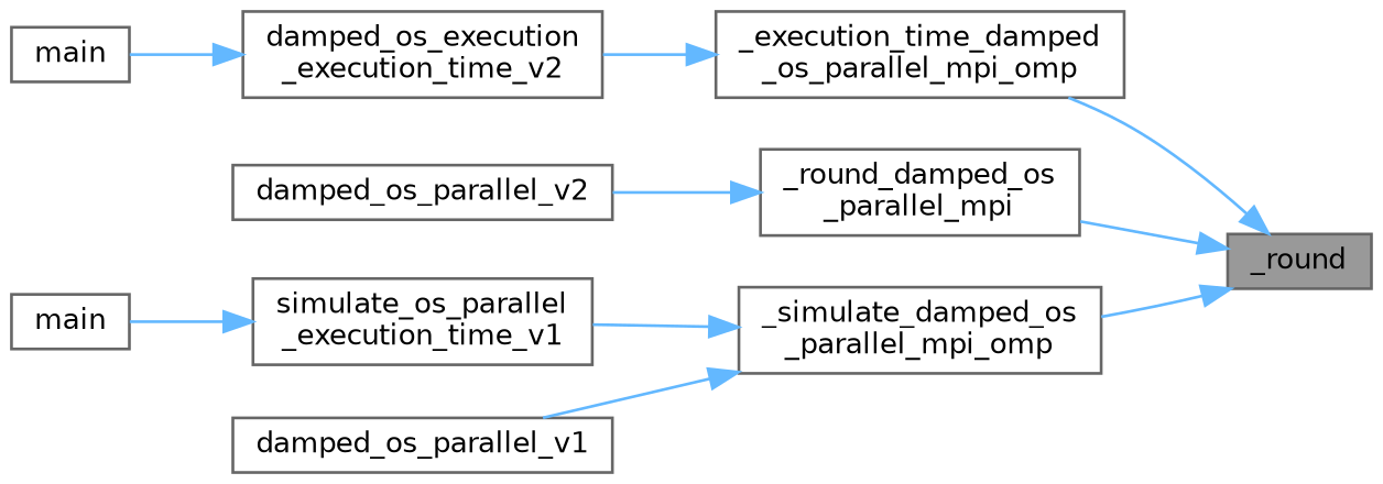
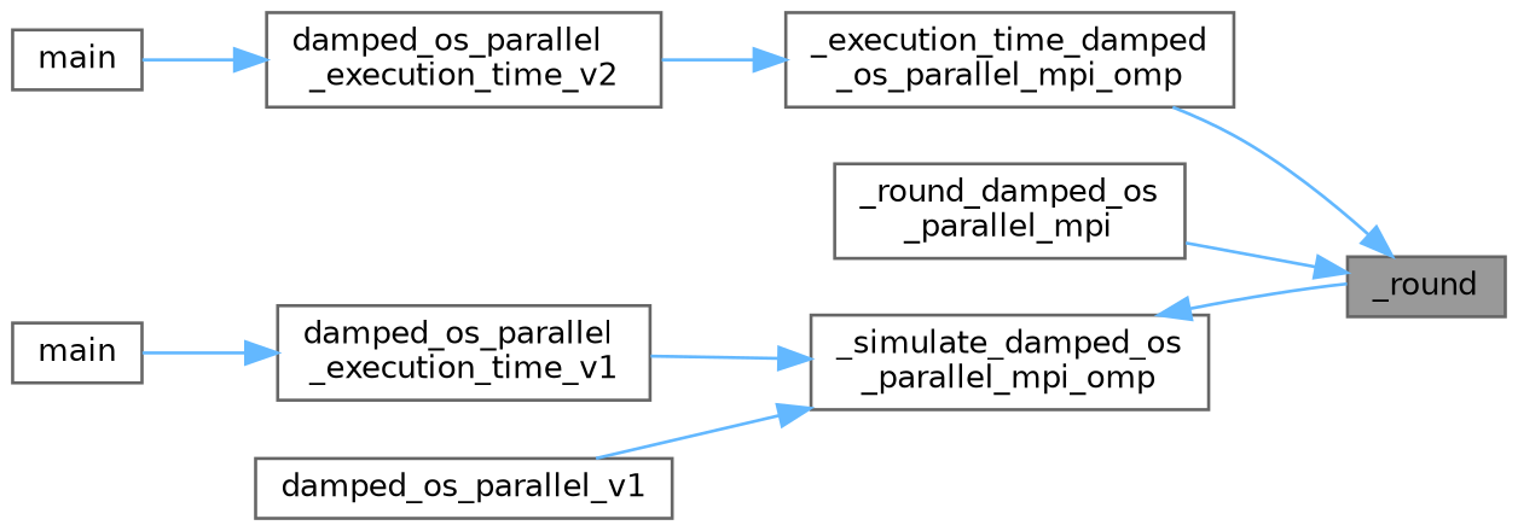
  digraph {
    rankdir=RL
    node [color=grey40 fillcolor=white fontname=Helvetica fontsize=10 shape=box style=filled]
    edge [color=steelblue1 dir=back fontname=Helvetica fontsize=10 labelfontname=Helvetica labelfontsize=10 style=solid]
    n1 [color=gray40 fillcolor=grey60 fontcolor=black height=0.2 label=_round width=0.4]
    n2 [height=0.2 label="_execution_time_damped\l_os_parallel_mpi_omp" width=0.4]
    n3 [height=0.2 label="_round_damped_os\l_parallel_mpi" width=0.4]
    n4 [height=0.2 label="_simulate_damped_os\l_parallel_mpi_omp" width=0.4]
-   n5 [height=0.2 label="damped_os_execution\l_execution_time_v2" width=0.4]
-   n6 [height=0.2 label=damped_os_parallel_v2 width=0.4]
-   n7 [height=0.2 label="simulate_os_parallel\l_execution_time_v1" width=0.4]
+   n5 [height=0.2 label="damped_os_parallel\l_execution_time_v2" width=0.4]
+   n7 [height=0.2 label="damped_os_parallel\l_execution_time_v1" width=0.4]
    n8 [height=0.2 label=damped_os_parallel_v1 width=0.4]
    n9 [height=0.2 label=main width=0.4]
    n10 [height=0.2 label=main width=0.4]
    n1 -> n2
    n1 -> n3
-   n1 -> n4
+   n4 -> n1
    n2 -> n5
-   n3 -> n6
    n4 -> n7
    n4 -> n8
    n5 -> n10
    n7 -> n9
  }
